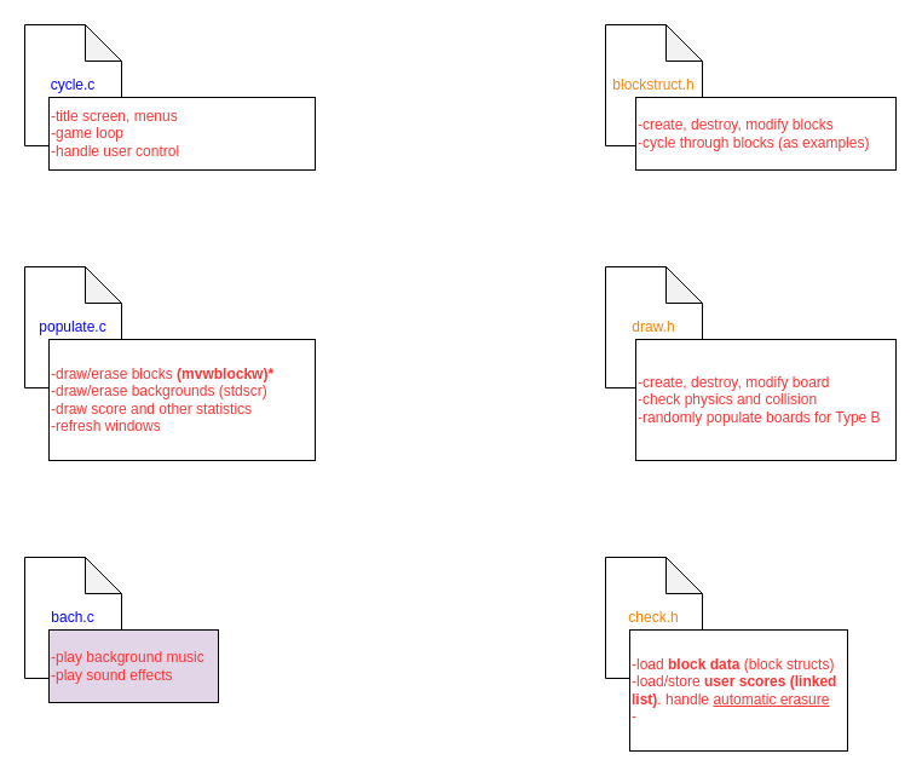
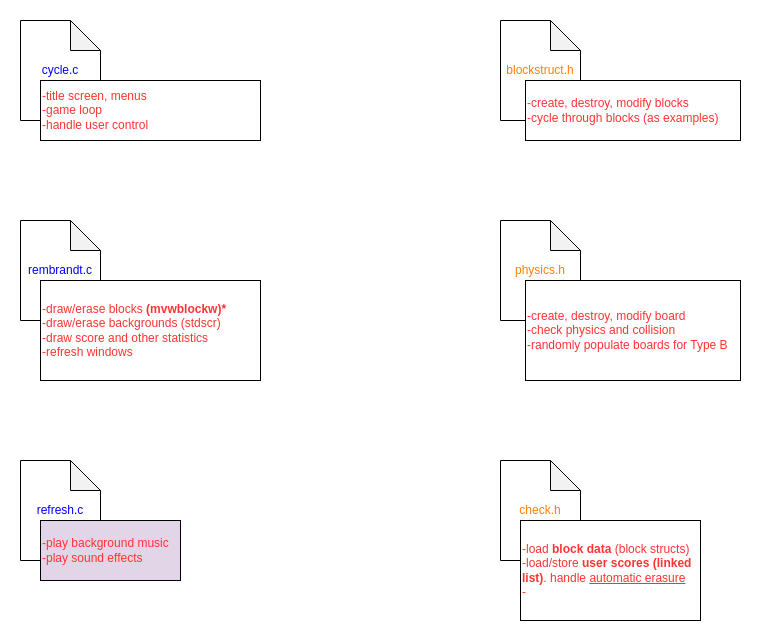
  <mxCell id="0" />
  <mxCell id="1" parent="0" />
  <mxCell id="2" value="&lt;font color=&quot;#0000ff&quot;&gt;cycle.c&lt;/font&gt;" style="shape=note;whiteSpace=wrap;html=1;backgroundOutline=1;darkOpacity=0.05;" vertex="1" parent="1"><mxGeometry x="20" y="20" width="80" height="100" as="geometry" /></mxCell>
- <mxCell id="3" value="&lt;font color=&quot;#0000ff&quot;&gt;populate.c&lt;/font&gt;" style="shape=note;whiteSpace=wrap;html=1;backgroundOutline=1;darkOpacity=0.05;" vertex="1" parent="1"><mxGeometry x="20" y="220" width="80" height="100" as="geometry" /></mxCell>
+ <mxCell id="3" value="&lt;font color=&quot;#0000ff&quot;&gt;rembrandt.c&lt;/font&gt;" style="shape=note;whiteSpace=wrap;html=1;backgroundOutline=1;darkOpacity=0.05;" vertex="1" parent="1"><mxGeometry x="20" y="220" width="80" height="100" as="geometry" /></mxCell>
  <mxCell id="4" value="&lt;font color=&quot;#ff8000&quot;&gt;check.h&lt;/font&gt;" style="shape=note;whiteSpace=wrap;html=1;backgroundOutline=1;darkOpacity=0.05;" vertex="1" parent="1"><mxGeometry x="500" y="460" width="80" height="100" as="geometry" /></mxCell>
  <mxCell id="5" value="&lt;font color=&quot;#ff8000&quot;&gt;blockstruct.h&lt;/font&gt;" style="shape=note;whiteSpace=wrap;html=1;backgroundOutline=1;darkOpacity=0.05;" vertex="1" parent="1"><mxGeometry x="500" y="20" width="80" height="100" as="geometry" /></mxCell>
  <mxCell id="6" value="&lt;div style=&quot;&quot;&gt;&lt;span style=&quot;color: rgb(255, 51, 51); background-color: initial;&quot;&gt;-draw/erase blocks &lt;b&gt;(mvwblockw)*&lt;/b&gt;&lt;/span&gt;&lt;/div&gt;&lt;font color=&quot;#ff3333&quot;&gt;&lt;div style=&quot;&quot;&gt;&lt;span style=&quot;background-color: initial;&quot;&gt;-draw/erase backgrounds (stdscr)&lt;/span&gt;&lt;/div&gt;&lt;div style=&quot;&quot;&gt;&lt;span style=&quot;background-color: initial;&quot;&gt;-draw score and other statistics&lt;/span&gt;&lt;/div&gt;&lt;div style=&quot;&quot;&gt;&lt;span style=&quot;background-color: initial;&quot;&gt;-refresh windows&lt;/span&gt;&lt;/div&gt;&lt;/font&gt;" style="rounded=0;whiteSpace=wrap;html=1;fontColor=#FF8000;align=left;" vertex="1" parent="1"><mxGeometry x="40" y="280" width="220" height="100" as="geometry" /></mxCell>
  <mxCell id="7" value="&lt;div style=&quot;&quot;&gt;&lt;span style=&quot;color: rgb(255, 51, 51); background-color: initial;&quot;&gt;-title screen, menus&lt;/span&gt;&lt;/div&gt;&lt;font color=&quot;#ff3333&quot;&gt;&lt;div style=&quot;&quot;&gt;&lt;span style=&quot;background-color: initial;&quot;&gt;-game loop&lt;/span&gt;&lt;/div&gt;&lt;div style=&quot;&quot;&gt;&lt;span style=&quot;background-color: initial;&quot;&gt;-handle user control&lt;/span&gt;&lt;/div&gt;&lt;/font&gt;" style="rounded=0;whiteSpace=wrap;html=1;fontColor=#FF8000;align=left;" vertex="1" parent="1"><mxGeometry x="40" y="80" width="220" height="60" as="geometry" /></mxCell>
  <mxCell id="8" value="-load &lt;b&gt;block data &lt;/b&gt;(block structs)&lt;br&gt;-load/store &lt;b&gt;user scores (linked list)&lt;/b&gt;. handle &lt;u&gt;automatic erasure&lt;/u&gt;&lt;br&gt;&lt;div style=&quot;&quot;&gt;&lt;span style=&quot;background-color: initial;&quot;&gt;-&lt;/span&gt;&lt;/div&gt;" style="rounded=0;whiteSpace=wrap;html=1;fontColor=#FF3333;align=left;" vertex="1" parent="1"><mxGeometry x="520" y="520" width="180" height="100" as="geometry" /></mxCell>
- <mxCell id="9" value="&lt;font color=&quot;#0000ff&quot;&gt;bach.c&lt;/font&gt;" style="shape=note;whiteSpace=wrap;html=1;backgroundOutline=1;darkOpacity=0.05;" vertex="1" parent="1"><mxGeometry x="20" y="460" width="80" height="100" as="geometry" /></mxCell>
+ <mxCell id="9" value="&lt;font color=&quot;#0000ff&quot;&gt;refresh.c&lt;/font&gt;" style="shape=note;whiteSpace=wrap;html=1;backgroundOutline=1;darkOpacity=0.05;" vertex="1" parent="1"><mxGeometry x="20" y="460" width="80" height="100" as="geometry" /></mxCell>
  <mxCell id="10" value="&lt;div style=&quot;&quot;&gt;&lt;font color=&quot;#ff3333&quot;&gt;-play background music&lt;/font&gt;&lt;/div&gt;&lt;div style=&quot;&quot;&gt;&lt;font color=&quot;#ff3333&quot;&gt;-play sound effects&lt;/font&gt;&lt;/div&gt;" style="rounded=0;whiteSpace=wrap;html=1;fontColor=#FF8000;align=left;fillColor=#e1d5e7;" vertex="1" parent="1"><mxGeometry x="40" y="520" width="140" height="60" as="geometry" /></mxCell>
  <mxCell id="11" value="&lt;div style=&quot;&quot;&gt;&lt;font color=&quot;#ff3333&quot;&gt;-create, destroy, modify blocks&lt;/font&gt;&lt;/div&gt;&lt;div style=&quot;&quot;&gt;&lt;font color=&quot;#ff3333&quot;&gt;-cycle through blocks (as examples)&lt;/font&gt;&lt;/div&gt;" style="rounded=0;whiteSpace=wrap;html=1;fontColor=#FF8000;align=left;" vertex="1" parent="1"><mxGeometry x="525" y="80" width="215" height="60" as="geometry" /></mxCell>
  <mxCell id="12" value="&lt;span style=&quot;color: rgba(0, 0, 0, 0); font-family: monospace; font-size: 0px; text-align: start;&quot;&gt;%3CmxGraphModel%3E%3Croot%3E%3CmxCell%20id%3D%220%22%2F%3E%3CmxCell%20id%3D%221%22%20parent%3D%220%22%2F%3E%3CmxCell%20id%3D%222%22%20value%3D%22%26lt%3Bdiv%20style%3D%26quot%3B%26quot%3B%26gt%3B%26lt%3Bspan%20style%3D%26quot%3Bcolor%3A%20rgb(255%2C%2051%2C%2051)%3B%20background-color%3A%20initial%3B%26quot%3B%26gt%3B-title%20screen%2C%20menus%26lt%3B%2Fspan%26gt%3B%26lt%3B%2Fdiv%26gt%3B%26lt%3Bfont%20color%3D%26quot%3B%23ff3333%26quot%3B%26gt%3B%26lt%3Bdiv%20style%3D%26quot%3B%26quot%3B%26gt%3B%26lt%3Bspan%20style%3D%26quot%3Bbackground-color%3A%20initial%3B%26quot%3B%26gt%3B-game%20loop%26lt%3B%2Fspan%26gt%3B%26lt%3B%2Fdiv%26gt%3B%26lt%3Bdiv%20style%3D%26quot%3B%26quot%3B%26gt%3B%26lt%3Bspan%20style%3D%26quot%3Bbackground-color%3A%20initial%3B%26quot%3B%26gt%3B-handle%20user%20control%26lt%3B%2Fspan%26gt%3B%26lt%3B%2Fdiv%26gt%3B%26lt%3B%2Ffont%26gt%3B%22%20style%3D%22rounded%3D0%3BwhiteSpace%3Dwrap%3Bhtml%3D1%3BfontColor%3D%23FF8000%3Balign%3Dleft%3B%22%20vertex%3D%221%22%20parent%3D%221%22%3E%3CmxGeometry%20x%3D%2260%22%20y%3D%22100%22%20width%3D%22220%22%20height%3D%2260%22%20as%3D%22geometry%22%2F%3E%3C%2FmxCell%3E%3C%2Froot%3E%3C%2FmxGraphModel%3E&lt;/span&gt;" style="text;html=1;align=center;verticalAlign=middle;resizable=0;points=[];autosize=1;strokeColor=none;fillColor=none;fontColor=#FF3333;" vertex="1" parent="1"><mxGeometry x="290" y="55" width="20" height="30" as="geometry" /></mxCell>
- <mxCell id="13" value="&lt;font color=&quot;#ff8000&quot;&gt;draw.h&lt;/font&gt;" style="shape=note;whiteSpace=wrap;html=1;backgroundOutline=1;darkOpacity=0.05;" vertex="1" parent="1"><mxGeometry x="500" y="220" width="80" height="100" as="geometry" /></mxCell>
+ <mxCell id="13" value="&lt;font color=&quot;#ff8000&quot;&gt;physics.h&lt;/font&gt;" style="shape=note;whiteSpace=wrap;html=1;backgroundOutline=1;darkOpacity=0.05;" vertex="1" parent="1"><mxGeometry x="500" y="220" width="80" height="100" as="geometry" /></mxCell>
  <mxCell id="14" value="&lt;div style=&quot;&quot;&gt;&lt;font color=&quot;#ff3333&quot;&gt;-create, destroy, modify board&lt;/font&gt;&lt;/div&gt;&lt;div style=&quot;&quot;&gt;&lt;font color=&quot;#ff3333&quot;&gt;-check physics and collision&lt;/font&gt;&lt;/div&gt;&lt;div style=&quot;&quot;&gt;&lt;font color=&quot;#ff3333&quot;&gt;-randomly populate boards for Type B&lt;/font&gt;&lt;/div&gt;" style="rounded=0;whiteSpace=wrap;html=1;fontColor=#FF8000;align=left;" vertex="1" parent="1"><mxGeometry x="525" y="280" width="215" height="100" as="geometry" /></mxCell>
